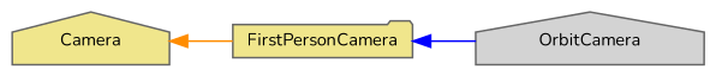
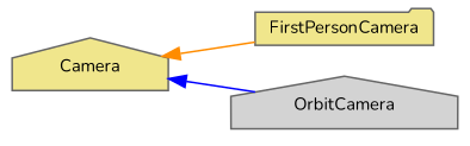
  digraph {
    fontname=Nunito
    rankdir=LR
    node [color=grey40 fillcolor=khaki fontname=Nunito fontsize=10 shape=house style=filled]
    edge [dir=back fontname=Nunito fontsize=10 labelfontname=Helvetica labelfontsize=10 style=solid]
    n1 [height=0.2 label=Camera width=0.4]
    n2 [height=0.2 label=FirstPersonCamera shape=folder width=0.4]
    n3 [fillcolor=lightgrey height=0.2 label=OrbitCamera width=0.4]
    n1 -> n2 [color=darkorange]
-   n2 -> n3 [color=blue]
+   n1 -> n3 [color=blue]
  }
